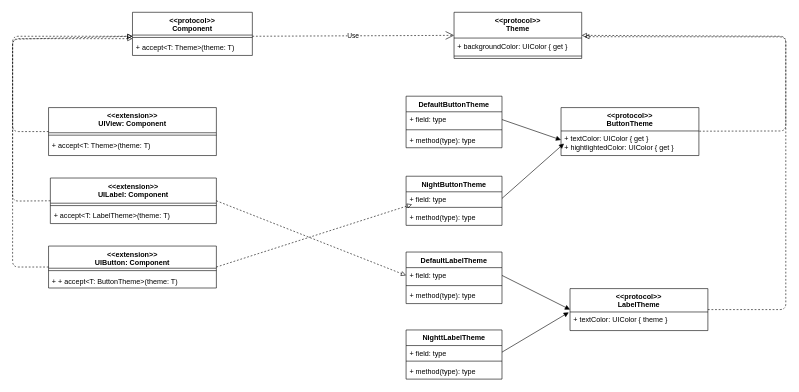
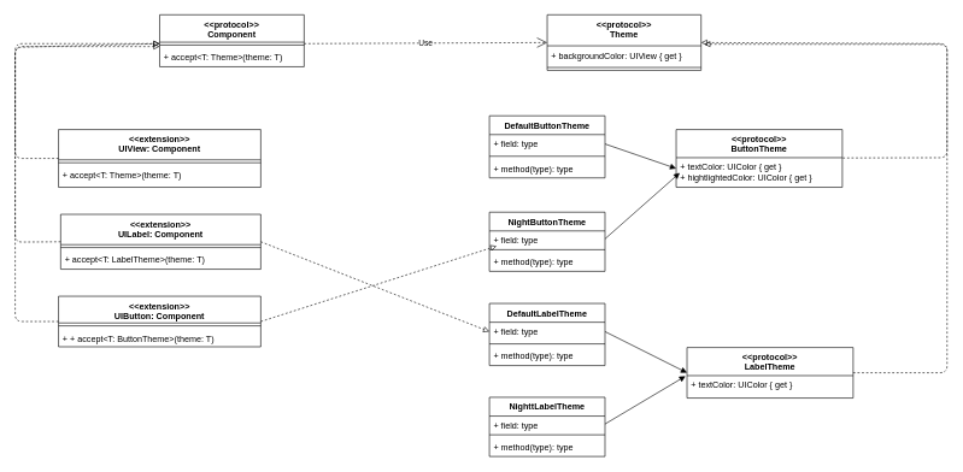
  <mxCell id="0" />
  <mxCell id="1" parent="0" />
  <mxCell id="2" value="&lt;&lt;protocol&gt;&gt;&#10;Component&#10;" style="swimlane;fontStyle=1;align=center;verticalAlign=top;childLayout=stackLayout;horizontal=1;startSize=38;horizontalStack=0;resizeParent=1;resizeParentMax=0;resizeLast=0;collapsible=1;marginBottom=0;" vertex="1" parent="1"><mxGeometry x="220" y="20" width="200" height="72" as="geometry" /></mxCell>
  <mxCell id="3" value="" style="line;strokeWidth=1;fillColor=none;align=left;verticalAlign=middle;spacingTop=-1;spacingLeft=3;spacingRight=3;rotatable=0;labelPosition=right;points=[];portConstraint=eastwest;" vertex="1" parent="2"><mxGeometry y="38" width="200" height="8" as="geometry" /></mxCell>
  <mxCell id="4" value="+ accept&lt;T: Theme&gt;(theme: T)" style="text;strokeColor=none;fillColor=none;align=left;verticalAlign=top;spacingLeft=4;spacingRight=4;overflow=hidden;rotatable=0;points=[[0,0.5],[1,0.5]];portConstraint=eastwest;" vertex="1" parent="2"><mxGeometry y="46" width="200" height="26" as="geometry" /></mxCell>
  <mxCell id="5" value="&lt;&lt;extension&gt;&gt;&#10;UIView: Component&#10;" style="swimlane;fontStyle=1;align=center;verticalAlign=top;childLayout=stackLayout;horizontal=1;startSize=42;horizontalStack=0;resizeParent=1;resizeParentMax=0;resizeLast=0;collapsible=1;marginBottom=0;" vertex="1" parent="1"><mxGeometry x="80" y="179" width="280" height="80" as="geometry" /></mxCell>
  <mxCell id="6" value="" style="line;strokeWidth=1;fillColor=none;align=left;verticalAlign=middle;spacingTop=-1;spacingLeft=3;spacingRight=3;rotatable=0;labelPosition=right;points=[];portConstraint=eastwest;" vertex="1" parent="5"><mxGeometry y="42" width="280" height="8" as="geometry" /></mxCell>
  <mxCell id="7" value="+ accept&lt;T: Theme&gt;(theme: T)" style="text;strokeColor=none;fillColor=none;align=left;verticalAlign=top;spacingLeft=4;spacingRight=4;overflow=hidden;rotatable=0;points=[[0,0.5],[1,0.5]];portConstraint=eastwest;" vertex="1" parent="5"><mxGeometry y="50" width="280" height="30" as="geometry" /></mxCell>
  <mxCell id="8" value="&lt;&lt;extension&gt;&gt;&#10;UILabel: Component" style="swimlane;fontStyle=1;align=center;verticalAlign=top;childLayout=stackLayout;horizontal=1;startSize=42;horizontalStack=0;resizeParent=1;resizeParentMax=0;resizeLast=0;collapsible=1;marginBottom=0;" vertex="1" parent="1"><mxGeometry x="83" y="296.5" width="277" height="76" as="geometry"><mxRectangle x="413" y="760" width="90" height="42" as="alternateBounds" /></mxGeometry></mxCell>
  <mxCell id="9" value="" style="line;strokeWidth=1;fillColor=none;align=left;verticalAlign=middle;spacingTop=-1;spacingLeft=3;spacingRight=3;rotatable=0;labelPosition=right;points=[];portConstraint=eastwest;" vertex="1" parent="8"><mxGeometry y="42" width="277" height="8" as="geometry" /></mxCell>
  <mxCell id="10" value="+ accept&lt;T: LabelTheme&gt;(theme: T)" style="text;strokeColor=none;fillColor=none;align=left;verticalAlign=top;spacingLeft=4;spacingRight=4;overflow=hidden;rotatable=0;points=[[0,0.5],[1,0.5]];portConstraint=eastwest;" vertex="1" parent="8"><mxGeometry y="50" width="277" height="26" as="geometry" /></mxCell>
  <mxCell id="11" value="&lt;&lt;protocol&gt;&gt;&#10;Theme" style="swimlane;fontStyle=1;align=center;verticalAlign=top;childLayout=stackLayout;horizontal=1;startSize=43;horizontalStack=0;resizeParent=1;resizeParentMax=0;resizeLast=0;collapsible=1;marginBottom=0;fontColor=#000000;" vertex="1" parent="1"><mxGeometry x="756.5" y="20" width="213" height="77" as="geometry" /></mxCell>
- <mxCell id="12" value="+ backgroundColor: UIColor { get }" style="text;strokeColor=none;fillColor=none;align=left;verticalAlign=top;spacingLeft=4;spacingRight=4;overflow=hidden;rotatable=0;points=[[0,0.5],[1,0.5]];portConstraint=eastwest;" vertex="1" parent="11"><mxGeometry y="43" width="213" height="26" as="geometry" /></mxCell>
+ <mxCell id="12" value="+ backgroundColor: UIView { get }" style="text;strokeColor=none;fillColor=none;align=left;verticalAlign=top;spacingLeft=4;spacingRight=4;overflow=hidden;rotatable=0;points=[[0,0.5],[1,0.5]];portConstraint=eastwest;" vertex="1" parent="11"><mxGeometry y="43" width="213" height="26" as="geometry" /></mxCell>
  <mxCell id="13" value="" style="line;strokeWidth=1;fillColor=none;align=left;verticalAlign=middle;spacingTop=-1;spacingLeft=3;spacingRight=3;rotatable=0;labelPosition=right;points=[];portConstraint=eastwest;" vertex="1" parent="11"><mxGeometry y="69" width="213" height="8" as="geometry" /></mxCell>
  <mxCell id="14" value="&lt;&lt;protocol&gt;&gt;&#10;ButtonTheme" style="swimlane;fontStyle=1;align=center;verticalAlign=top;childLayout=stackLayout;horizontal=1;startSize=39;horizontalStack=0;resizeParent=1;resizeParentMax=0;resizeLast=0;collapsible=1;marginBottom=0;fontColor=#000000;" vertex="1" parent="1"><mxGeometry x="935" y="179" width="230" height="80" as="geometry" /></mxCell>
  <mxCell id="15" value="+ textColor: UIColor { get }&#10;+ hightlightedColor: UIColor { get }&#10;" style="text;strokeColor=none;fillColor=none;align=left;verticalAlign=top;spacingLeft=4;spacingRight=4;overflow=hidden;rotatable=0;points=[[0,0.5],[1,0.5]];portConstraint=eastwest;" vertex="1" parent="14"><mxGeometry y="39" width="230" height="41" as="geometry" /></mxCell>
  <mxCell id="16" value="Use" style="endArrow=open;endSize=12;dashed=1;html=1;fontColor=#000000;entryX=0;entryY=0.5;entryDx=0;entryDy=0;" edge="1" parent="1" target="11"><mxGeometry width="160" relative="1" as="geometry"><mxPoint x="420" y="60" as="sourcePoint" /><mxPoint x="580" y="50" as="targetPoint" /></mxGeometry></mxCell>
  <mxCell id="17" value="" style="endArrow=block;html=1;fontColor=#000000;exitX=0;exitY=0.5;exitDx=0;exitDy=0;dashed=1;endFill=0;" edge="1" parent="1" source="5"><mxGeometry width="50" height="50" relative="1" as="geometry"><mxPoint x="30" y="340" as="sourcePoint" /><mxPoint x="220" y="64" as="targetPoint" /><Array as="points"><mxPoint x="20" y="219" /><mxPoint x="20" y="64" /></Array></mxGeometry></mxCell>
  <mxCell id="18" value="" style="endArrow=block;html=1;fontColor=#000000;dashed=1;endFill=0;exitX=0;exitY=0.5;exitDx=0;exitDy=0;" edge="1" parent="1" source="8"><mxGeometry width="50" height="50" relative="1" as="geometry"><mxPoint x="20" y="340" as="sourcePoint" /><mxPoint x="220" y="60" as="targetPoint" /><Array as="points"><mxPoint x="20" y="335" /><mxPoint x="20" y="65" /></Array></mxGeometry></mxCell>
  <mxCell id="19" value="&lt;&lt;protocol&gt;&gt;&#10;LabelTheme" style="swimlane;fontStyle=1;align=center;verticalAlign=top;childLayout=stackLayout;horizontal=1;startSize=39;horizontalStack=0;resizeParent=1;resizeParentMax=0;resizeLast=0;collapsible=1;marginBottom=0;fontColor=#000000;" vertex="1" parent="1"><mxGeometry x="950" y="481" width="230" height="70" as="geometry" /></mxCell>
- <mxCell id="20" value="+ textColor: UIColor { theme }" style="text;strokeColor=none;fillColor=none;align=left;verticalAlign=top;spacingLeft=4;spacingRight=4;overflow=hidden;rotatable=0;points=[[0,0.5],[1,0.5]];portConstraint=eastwest;" vertex="1" parent="19"><mxGeometry y="39" width="230" height="31" as="geometry" /></mxCell>
+ <mxCell id="20" value="+ textColor: UIColor { get }" style="text;strokeColor=none;fillColor=none;align=left;verticalAlign=top;spacingLeft=4;spacingRight=4;overflow=hidden;rotatable=0;points=[[0,0.5],[1,0.5]];portConstraint=eastwest;" vertex="1" parent="19"><mxGeometry y="39" width="230" height="31" as="geometry" /></mxCell>
  <mxCell id="21" value="" style="endArrow=block;html=1;fontColor=#000000;exitX=1.003;exitY=0.009;exitDx=0;exitDy=0;dashed=1;endFill=0;entryX=1.02;entryY=-0.088;entryDx=0;entryDy=0;entryPerimeter=0;exitPerimeter=0;" edge="1" parent="1" source="15" target="12"><mxGeometry width="50" height="50" relative="1" as="geometry"><mxPoint x="468.5" y="194" as="sourcePoint" /><mxPoint x="760" y="100" as="targetPoint" /><Array as="points"><mxPoint x="1310" y="218" /><mxPoint x="1310" y="61" /></Array></mxGeometry></mxCell>
  <mxCell id="22" value="" style="endArrow=block;html=1;fontColor=#000000;exitX=1;exitY=0.5;exitDx=0;exitDy=0;dashed=1;endFill=0;entryX=1;entryY=0.5;entryDx=0;entryDy=0;" edge="1" parent="1" source="19" target="11"><mxGeometry width="50" height="50" relative="1" as="geometry"><mxPoint x="478.5" y="204" as="sourcePoint" /><mxPoint x="760" y="100" as="targetPoint" /><Array as="points"><mxPoint x="1310" y="516" /><mxPoint x="1310" y="60" /></Array></mxGeometry></mxCell>
  <mxCell id="23" value="DefaultButtonTheme" style="swimlane;fontStyle=1;align=center;verticalAlign=top;childLayout=stackLayout;horizontal=1;startSize=26;horizontalStack=0;resizeParent=1;resizeParentMax=0;resizeLast=0;collapsible=1;marginBottom=0;fontColor=#000000;" vertex="1" parent="1"><mxGeometry x="676.5" y="160" width="160" height="86" as="geometry" /></mxCell>
  <mxCell id="24" value="+ field: type" style="text;strokeColor=none;fillColor=none;align=left;verticalAlign=top;spacingLeft=4;spacingRight=4;overflow=hidden;rotatable=0;points=[[0,0.5],[1,0.5]];portConstraint=eastwest;" vertex="1" parent="23"><mxGeometry y="26" width="160" height="26" as="geometry" /></mxCell>
  <mxCell id="25" value="" style="line;strokeWidth=1;fillColor=none;align=left;verticalAlign=middle;spacingTop=-1;spacingLeft=3;spacingRight=3;rotatable=0;labelPosition=right;points=[];portConstraint=eastwest;" vertex="1" parent="23"><mxGeometry y="52" width="160" height="8" as="geometry" /></mxCell>
  <mxCell id="26" value="+ method(type): type" style="text;strokeColor=none;fillColor=none;align=left;verticalAlign=top;spacingLeft=4;spacingRight=4;overflow=hidden;rotatable=0;points=[[0,0.5],[1,0.5]];portConstraint=eastwest;" vertex="1" parent="23"><mxGeometry y="60" width="160" height="26" as="geometry" /></mxCell>
  <mxCell id="27" value="" style="endArrow=block;html=1;fontColor=#000000;exitX=1;exitY=0.5;exitDx=0;exitDy=0;endFill=1;" edge="1" parent="1" source="24"><mxGeometry width="50" height="50" relative="1" as="geometry"><mxPoint x="840" y="330" as="sourcePoint" /><mxPoint x="935" y="233" as="targetPoint" /></mxGeometry></mxCell>
  <mxCell id="28" value="NightButtonTheme" style="swimlane;fontStyle=1;align=center;verticalAlign=top;childLayout=stackLayout;horizontal=1;startSize=26;horizontalStack=0;resizeParent=1;resizeParentMax=0;resizeLast=0;collapsible=1;marginBottom=0;fontColor=#000000;" vertex="1" parent="1"><mxGeometry x="676.5" y="293.5" width="160" height="82" as="geometry" /></mxCell>
  <mxCell id="29" value="+ field: type" style="text;strokeColor=none;fillColor=none;align=left;verticalAlign=top;spacingLeft=4;spacingRight=4;overflow=hidden;rotatable=0;points=[[0,0.5],[1,0.5]];portConstraint=eastwest;" vertex="1" parent="28"><mxGeometry y="26" width="160" height="22" as="geometry" /></mxCell>
  <mxCell id="30" value="" style="line;strokeWidth=1;fillColor=none;align=left;verticalAlign=middle;spacingTop=-1;spacingLeft=3;spacingRight=3;rotatable=0;labelPosition=right;points=[];portConstraint=eastwest;" vertex="1" parent="28"><mxGeometry y="48" width="160" height="8" as="geometry" /></mxCell>
  <mxCell id="31" value="+ method(type): type" style="text;strokeColor=none;fillColor=none;align=left;verticalAlign=top;spacingLeft=4;spacingRight=4;overflow=hidden;rotatable=0;points=[[0,0.5],[1,0.5]];portConstraint=eastwest;" vertex="1" parent="28"><mxGeometry y="56" width="160" height="26" as="geometry" /></mxCell>
  <mxCell id="32" value="" style="endArrow=block;html=1;fontColor=#000000;exitX=1;exitY=0.5;exitDx=0;exitDy=0;endFill=1;" edge="1" parent="1" source="29"><mxGeometry width="50" height="50" relative="1" as="geometry"><mxPoint x="864.96" y="368.194" as="sourcePoint" /><mxPoint x="940" y="239" as="targetPoint" /></mxGeometry></mxCell>
  <mxCell id="33" value="DefaultLabelTheme" style="swimlane;fontStyle=1;align=center;verticalAlign=top;childLayout=stackLayout;horizontal=1;startSize=26;horizontalStack=0;resizeParent=1;resizeParentMax=0;resizeLast=0;collapsible=1;marginBottom=0;fontColor=#000000;" vertex="1" parent="1"><mxGeometry x="676.5" y="420" width="160" height="86" as="geometry" /></mxCell>
  <mxCell id="34" value="+ field: type" style="text;strokeColor=none;fillColor=none;align=left;verticalAlign=top;spacingLeft=4;spacingRight=4;overflow=hidden;rotatable=0;points=[[0,0.5],[1,0.5]];portConstraint=eastwest;" vertex="1" parent="33"><mxGeometry y="26" width="160" height="26" as="geometry" /></mxCell>
  <mxCell id="35" value="" style="line;strokeWidth=1;fillColor=none;align=left;verticalAlign=middle;spacingTop=-1;spacingLeft=3;spacingRight=3;rotatable=0;labelPosition=right;points=[];portConstraint=eastwest;" vertex="1" parent="33"><mxGeometry y="52" width="160" height="8" as="geometry" /></mxCell>
  <mxCell id="36" value="+ method(type): type" style="text;strokeColor=none;fillColor=none;align=left;verticalAlign=top;spacingLeft=4;spacingRight=4;overflow=hidden;rotatable=0;points=[[0,0.5],[1,0.5]];portConstraint=eastwest;" vertex="1" parent="33"><mxGeometry y="60" width="160" height="26" as="geometry" /></mxCell>
  <mxCell id="37" value="NighttLabelTheme" style="swimlane;fontStyle=1;align=center;verticalAlign=top;childLayout=stackLayout;horizontal=1;startSize=26;horizontalStack=0;resizeParent=1;resizeParentMax=0;resizeLast=0;collapsible=1;marginBottom=0;fontColor=#000000;" vertex="1" parent="1"><mxGeometry x="676.5" y="550" width="160" height="82" as="geometry" /></mxCell>
  <mxCell id="38" value="+ field: type" style="text;strokeColor=none;fillColor=none;align=left;verticalAlign=top;spacingLeft=4;spacingRight=4;overflow=hidden;rotatable=0;points=[[0,0.5],[1,0.5]];portConstraint=eastwest;" vertex="1" parent="37"><mxGeometry y="26" width="160" height="22" as="geometry" /></mxCell>
  <mxCell id="39" value="" style="line;strokeWidth=1;fillColor=none;align=left;verticalAlign=middle;spacingTop=-1;spacingLeft=3;spacingRight=3;rotatable=0;labelPosition=right;points=[];portConstraint=eastwest;" vertex="1" parent="37"><mxGeometry y="48" width="160" height="8" as="geometry" /></mxCell>
  <mxCell id="40" value="+ method(type): type" style="text;strokeColor=none;fillColor=none;align=left;verticalAlign=top;spacingLeft=4;spacingRight=4;overflow=hidden;rotatable=0;points=[[0,0.5],[1,0.5]];portConstraint=eastwest;" vertex="1" parent="37"><mxGeometry y="56" width="160" height="26" as="geometry" /></mxCell>
  <mxCell id="41" value="" style="endArrow=block;html=1;fontColor=#000000;exitX=1;exitY=0.5;exitDx=0;exitDy=0;endFill=1;entryX=0;entryY=0.5;entryDx=0;entryDy=0;" edge="1" parent="1" source="34" target="19"><mxGeometry width="50" height="50" relative="1" as="geometry"><mxPoint x="794.96" y="368.194" as="sourcePoint" /><mxPoint x="874.14" y="269.82" as="targetPoint" /></mxGeometry></mxCell>
  <mxCell id="42" value="" style="endArrow=block;html=1;fontColor=#000000;exitX=1;exitY=0.5;exitDx=0;exitDy=0;endFill=1;entryX=-0.009;entryY=0.023;entryDx=0;entryDy=0;entryPerimeter=0;" edge="1" parent="1" source="38" target="20"><mxGeometry width="50" height="50" relative="1" as="geometry"><mxPoint x="1195" y="368" as="sourcePoint" /><mxPoint x="1177.49" y="259" as="targetPoint" /></mxGeometry></mxCell>
  <mxCell id="43" value="&lt;&lt;extension&gt;&gt;&#10;UIButton: Component&#10;" style="swimlane;fontStyle=1;align=center;verticalAlign=top;childLayout=stackLayout;horizontal=1;startSize=37;horizontalStack=0;resizeParent=1;resizeParentMax=0;resizeLast=0;collapsible=1;marginBottom=0;fontColor=#000000;" vertex="1" parent="1"><mxGeometry x="80" y="410" width="280" height="70" as="geometry" /></mxCell>
  <mxCell id="44" value="" style="line;strokeWidth=1;fillColor=none;align=left;verticalAlign=middle;spacingTop=-1;spacingLeft=3;spacingRight=3;rotatable=0;labelPosition=right;points=[];portConstraint=eastwest;" vertex="1" parent="43"><mxGeometry y="37" width="280" height="8" as="geometry" /></mxCell>
  <mxCell id="45" value="+ + accept&lt;T: ButtonTheme&gt;(theme: T)" style="text;strokeColor=none;fillColor=none;align=left;verticalAlign=top;spacingLeft=4;spacingRight=4;overflow=hidden;rotatable=0;points=[[0,0.5],[1,0.5]];portConstraint=eastwest;" vertex="1" parent="43"><mxGeometry y="45" width="280" height="25" as="geometry" /></mxCell>
  <mxCell id="46" value="" style="endArrow=block;html=1;fontColor=#000000;dashed=1;endFill=0;exitX=0;exitY=0.5;exitDx=0;exitDy=0;" edge="1" parent="1" source="43"><mxGeometry width="50" height="50" relative="1" as="geometry"><mxPoint x="93" y="344.5" as="sourcePoint" /><mxPoint x="220" y="60" as="targetPoint" /><Array as="points"><mxPoint x="20" y="445" /><mxPoint x="20" y="60" /></Array></mxGeometry></mxCell>
  <mxCell id="47" value="" style="endArrow=block;html=1;fontColor=#000000;exitX=1;exitY=0.5;exitDx=0;exitDy=0;entryX=0;entryY=0.5;entryDx=0;entryDy=0;rounded=0;dashed=1;endFill=0;" edge="1" parent="1" source="8" target="34"><mxGeometry width="50" height="50" relative="1" as="geometry"><mxPoint x="340" y="660" as="sourcePoint" /><mxPoint x="390" y="610" as="targetPoint" /></mxGeometry></mxCell>
  <mxCell id="48" value="" style="endArrow=block;html=1;fontColor=#000000;exitX=1;exitY=0.5;exitDx=0;exitDy=0;entryX=0;entryY=0.5;entryDx=0;entryDy=0;rounded=0;dashed=1;endFill=0;" edge="1" parent="1" source="43"><mxGeometry width="50" height="50" relative="1" as="geometry"><mxPoint x="370" y="344.5" as="sourcePoint" /><mxPoint x="686.5" y="340.5" as="targetPoint" /></mxGeometry></mxCell>
